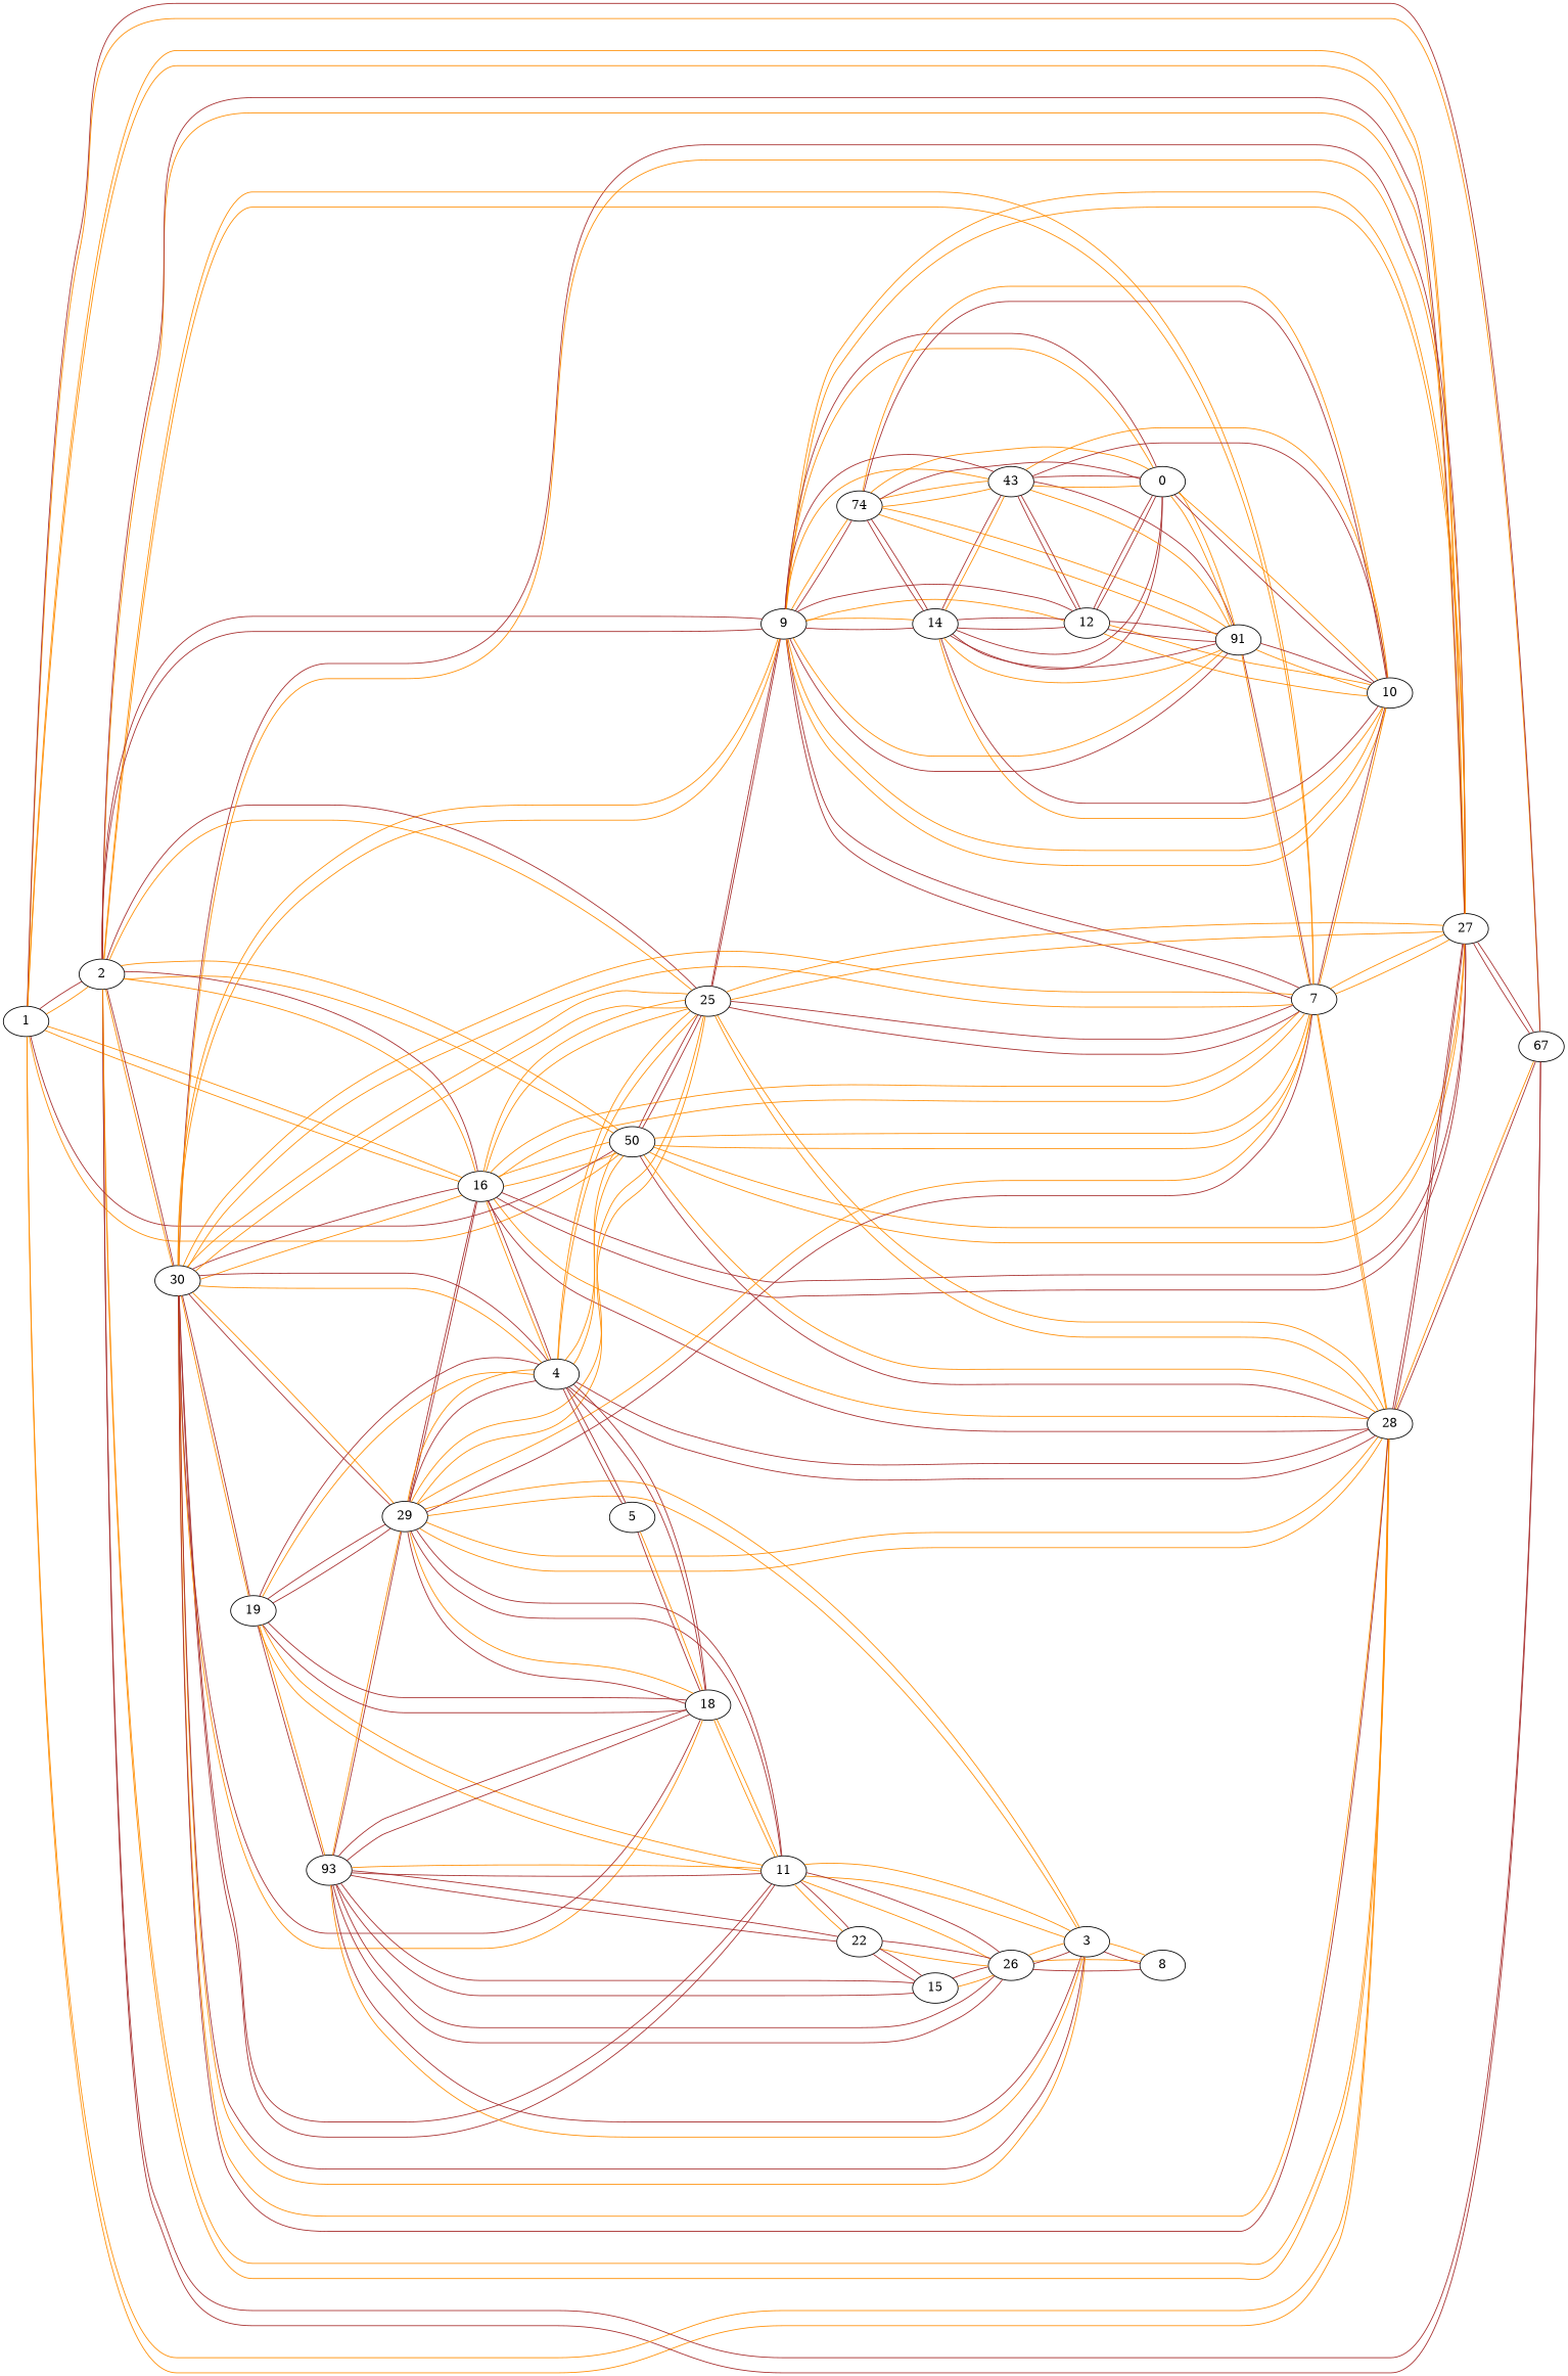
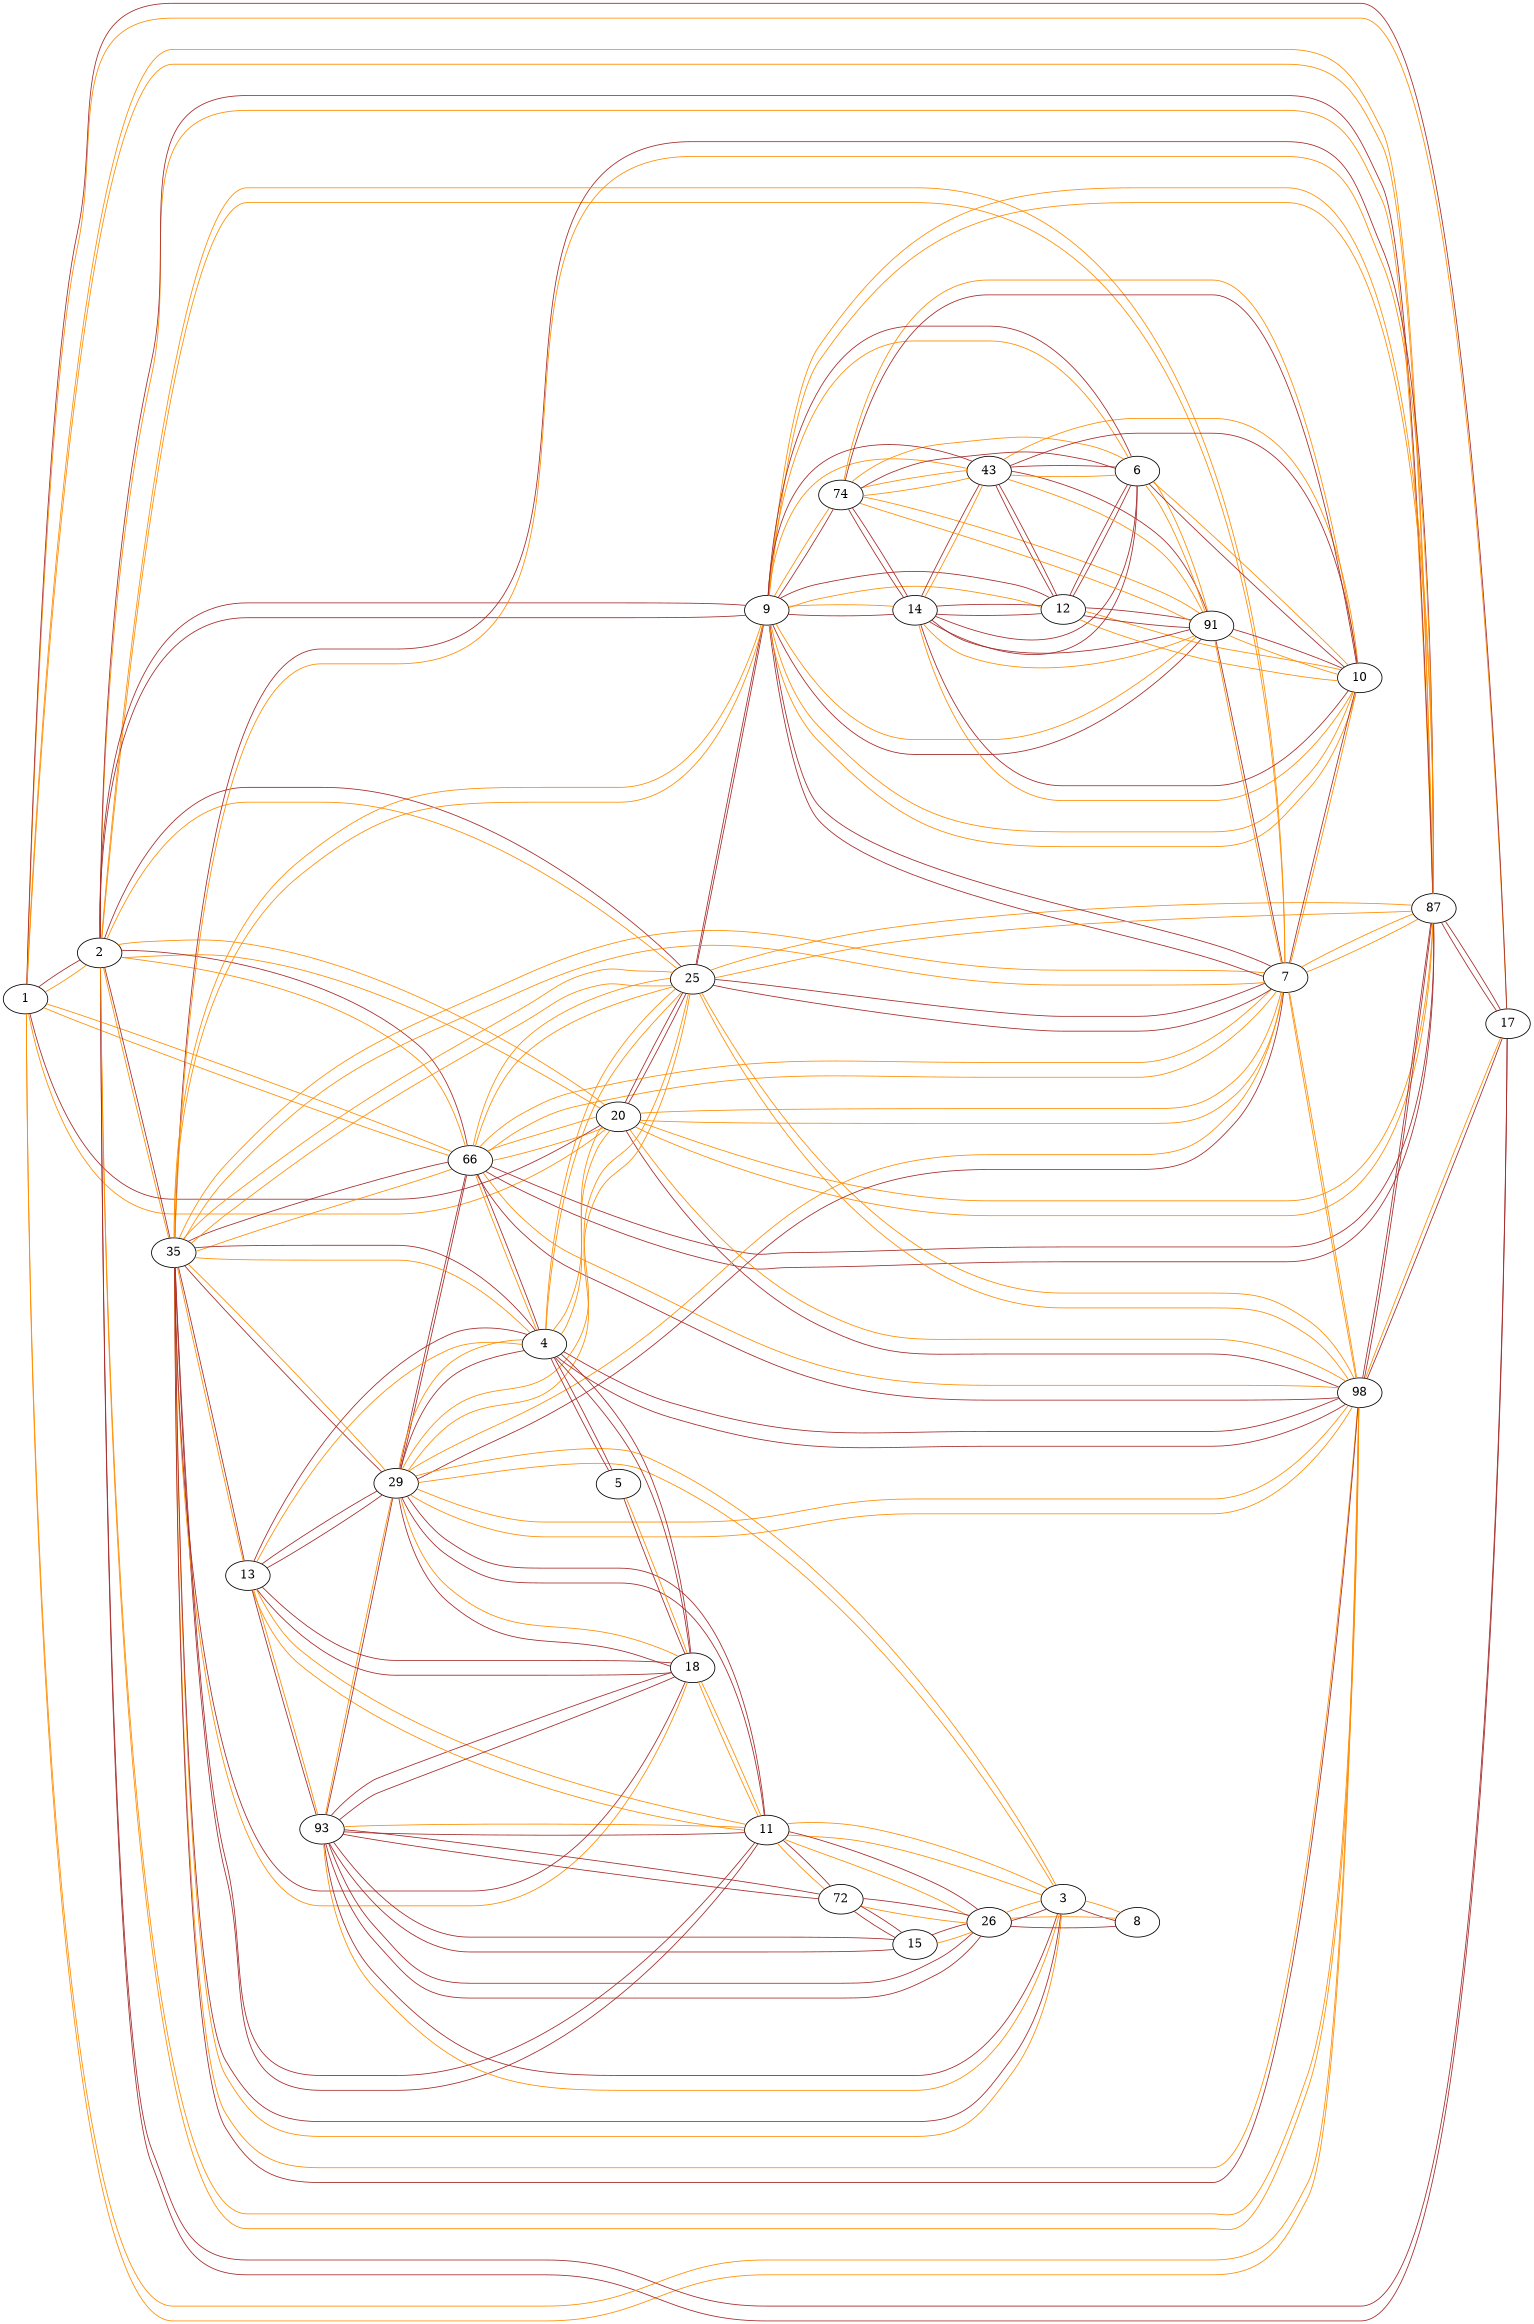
  graph {
    rankdir=LR
    edge [color=darkorange]
    1
    2
-   16
-   17 [label=67]
-   20 [label=50]
-   27
-   28
+   16 [label=66]
+   17
+   20
+   27 [label=87]
+   28 [label=98]
    7
    9
    25
-   30
+   30 [label=35]
    29
    4
    10
    n15 [label=91]
-   6 [label=0]
+   6
    12
    n18 [label=43]
    14
    n20 [label=74]
    3
    11
    18
-   19
+   19 [label=13]
    n25 [label=93]
    5
    8
    26
-   22
+   22 [label=72]
    15
    1 -- 2
    1 -- 16
    1 -- 17
    1 -- 20
    1 -- 27
    1 -- 28
    2 -- 1 [color=brown]
    2 -- 16
    2 -- 17 [color=brown]
    2 -- 20
    2 -- 27
    2 -- 28
    2 -- 7
    2 -- 9 [color=brown]
    2 -- 25
    2 -- 30
    16 -- 1
    16 -- 2 [color=brown]
    16 -- 20
    16 -- 27 [color=brown]
    16 -- 28 [color=brown]
    16 -- 7
    16 -- 25
    16 -- 30 [color=brown]
    16 -- 29 [color=brown]
    16 -- 4
    17 -- 1 [color=brown]
    17 -- 2 [color=brown]
    17 -- 27 [color=brown]
    17 -- 28
    20 -- 1 [color=brown]
    20 -- 2
    20 -- 16
    20 -- 27
    20 -- 28 [color=brown]
    20 -- 7
    20 -- 25 [color=brown]
    20 -- 4
    27 -- 1
    27 -- 2 [color=brown]
    27 -- 16 [color=brown]
    27 -- 17 [color=brown]
    27 -- 20
    27 -- 28 [color=brown]
    27 -- 7
    27 -- 9
    27 -- 25
    27 -- 30 [color=brown]
    28 -- 1
    28 -- 2
    28 -- 16
    28 -- 17 [color=brown]
    28 -- 20
    28 -- 27 [color=brown]
    28 -- 7
    28 -- 25
    28 -- 30
    28 -- 29
    28 -- 4 [color=brown]
    7 -- 2
    7 -- 16
    7 -- 20
    7 -- 27
    7 -- 28
    7 -- 9 [color=brown]
    7 -- 25 [color=brown]
    7 -- 30
    7 -- 29
    7 -- 10
    7 -- n15 [color=brown]
    9 -- 2 [color=brown]
    9 -- 27
    9 -- 7 [color=brown]
    9 -- 25 [color=brown]
    9 -- 30
    9 -- 10
    9 -- n15 [color=brown]
    9 -- 6
    9 -- 12
    9 -- n18
    9 -- 14 [color=brown]
    9 -- n20 [color=brown]
    25 -- 2 [color=brown]
    25 -- 16
    25 -- 20 [color=brown]
    25 -- 27
    25 -- 28
    25 -- 7 [color=brown]
    25 -- 9 [color=brown]
    25 -- 30
    25 -- 29
    25 -- 4
    30 -- 2 [color=brown]
    30 -- 16
    30 -- 27
    30 -- 28 [color=brown]
    30 -- 7
    30 -- 9
    30 -- 25
    30 -- 29 [color=brown]
    30 -- 4
    30 -- 3
    30 -- 11 [color=brown]
    30 -- 18
    30 -- 19
    29 -- 16 [color=brown]
    29 -- 28
    29 -- 7 [color=brown]
    29 -- 25
    29 -- 30
    29 -- 4 [color=brown]
    29 -- 3
    29 -- 11 [color=brown]
    29 -- 18 [color=brown]
    29 -- 19 [color=brown]
    29 -- n25
    4 -- 16 [color=brown]
    4 -- 20
    4 -- 28 [color=brown]
    4 -- 25
    4 -- 30 [color=brown]
    4 -- 29
    4 -- 18 [color=brown]
    4 -- 19 [color=brown]
    4 -- 5 [color=brown]
    10 -- 7 [color=brown]
    10 -- 9
    10 -- n15 [color=brown]
    10 -- 6
    10 -- 12
    10 -- n18
    10 -- 14 [color=brown]
    10 -- n20
    n15 -- 7
    n15 -- 9
    n15 -- 10
    n15 -- 6
    n15 -- 12 [color=brown]
    n15 -- n18 [color=brown]
    n15 -- 14 [color=brown]
    n15 -- n20
    6 -- 9 [color=brown]
    6 -- 10 [color=brown]
    6 -- n15
    6 -- 12 [color=brown]
    6 -- n18 [color=brown]
    6 -- 14 [color=brown]
    6 -- n20
    12 -- 9 [color=brown]
    12 -- 10
    12 -- n15 [color=brown]
    12 -- 6 [color=brown]
    12 -- n18 [color=brown]
    12 -- 14 [color=brown]
    n18 -- 9 [color=brown]
    n18 -- 10 [color=brown]
    n18 -- n15
    n18 -- 6
    n18 -- 12 [color=brown]
    n18 -- 14 [color=brown]
    n18 -- n20
    14 -- 9
    14 -- 10
    14 -- n15
    14 -- 6 [color=brown]
    14 -- 12 [color=brown]
    14 -- n18
    14 -- n20 [color=brown]
    n20 -- 9
    n20 -- 10 [color=brown]
    n20 -- n15
    n20 -- 6 [color=brown]
    n20 -- n18
    n20 -- 14 [color=brown]
    3 -- 30 [color=brown]
    3 -- 29
    3 -- 11
    3 -- n25 [color=brown]
    3 -- 8 [color=brown]
    3 -- 26
    11 -- 30 [color=brown]
    11 -- 29 [color=brown]
    11 -- 3
    11 -- 18
    11 -- 19
    11 -- n25
    11 -- 26
    11 -- 22
    18 -- 30 [color=brown]
    18 -- 29
    18 -- 4 [color=brown]
    18 -- 11
    18 -- 19 [color=brown]
    18 -- n25 [color=brown]
    18 -- 5
    19 -- 30 [color=brown]
    19 -- 29 [color=brown]
    19 -- 4
    19 -- 11
    19 -- 18 [color=brown]
    19 -- n25 [color=brown]
    n25 -- 29 [color=brown]
    n25 -- 3
    n25 -- 11 [color=brown]
    n25 -- 18 [color=brown]
    n25 -- 19
    n25 -- 26 [color=brown]
    n25 -- 22 [color=brown]
    n25 -- 15 [color=brown]
    5 -- 4 [color=brown]
    5 -- 18 [color=brown]
    8 -- 3
    8 -- 26
    26 -- 3 [color=brown]
    26 -- 11 [color=brown]
    26 -- n25 [color=brown]
    26 -- 8 [color=brown]
    26 -- 22 [color=brown]
    26 -- 15 [color=brown]
    22 -- 11 [color=brown]
    22 -- n25 [color=brown]
    22 -- 26
    22 -- 15 [color=brown]
    15 -- n25 [color=brown]
    15 -- 26
    15 -- 22 [color=brown]
  }
